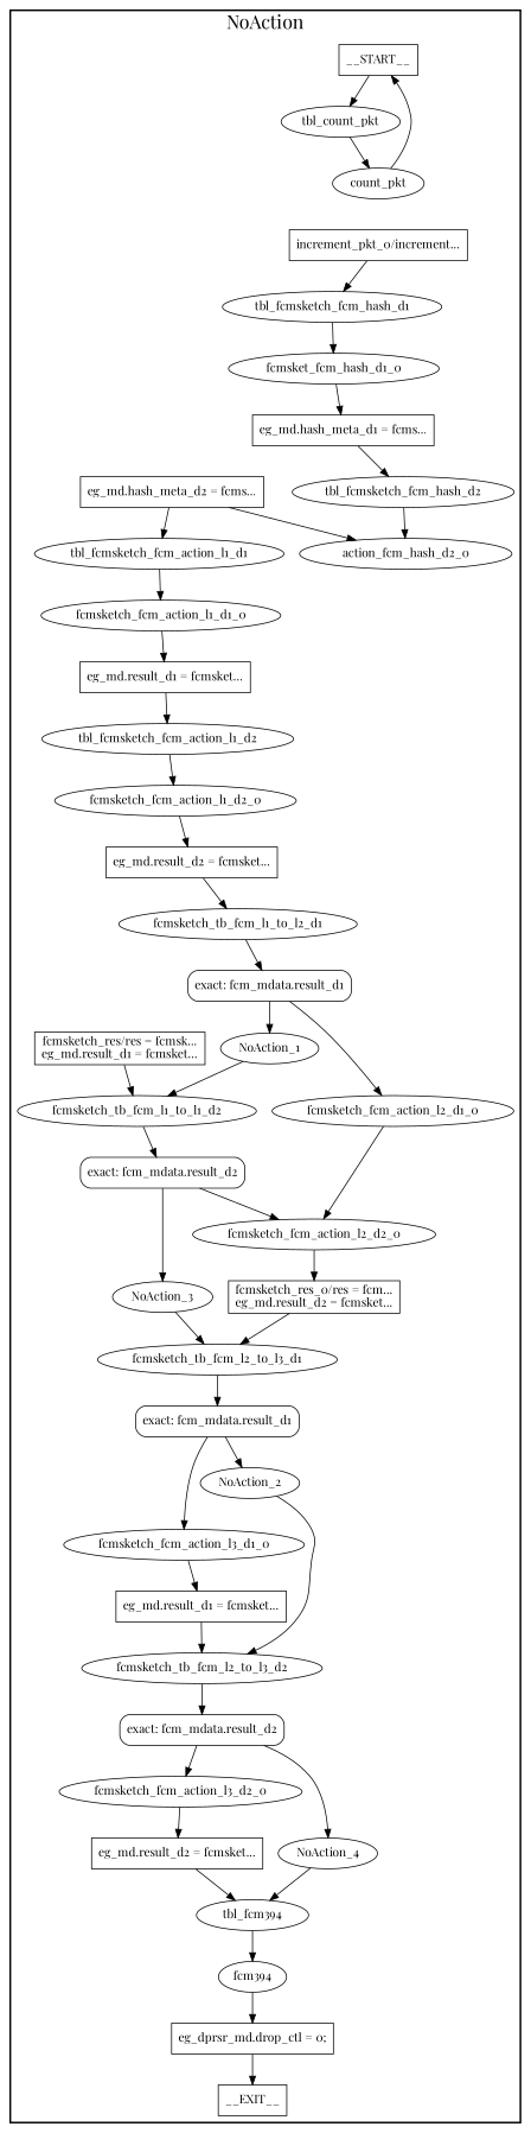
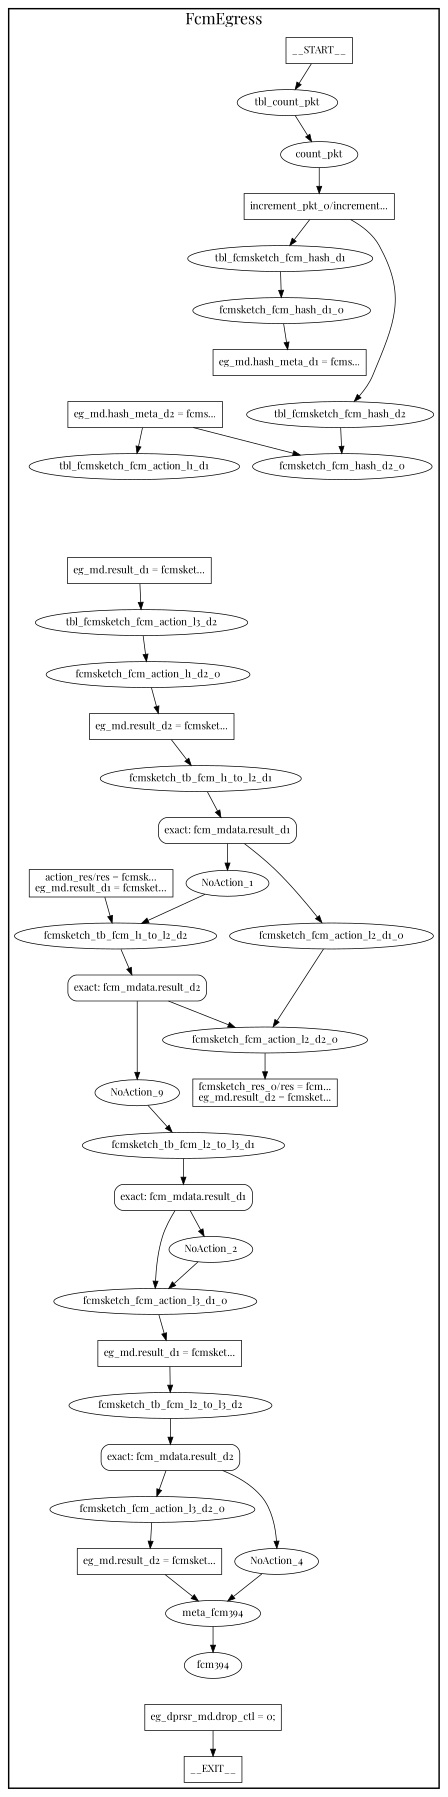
  digraph {
    fontname="Playfair Display"
    node [fontname="Playfair Display" shape=ellipse style=solid]
    edge [fontname="Playfair Display"]
    n1 [label=__START__ shape=rectangle]
    n2 [label=tbl_count_pkt]
    n3 [label=__EXIT__ shape=rectangle]
    n4 [label=count_pkt]
    n5 [label="increment_pkt_0/increment..." shape=rectangle]
    n6 [label=tbl_fcmsketch_fcm_hash_d1]
-   n7 [label=fcmsket_fcm_hash_d1_0]
+   n7 [label=fcmsketch_fcm_hash_d1_0]
    n8 [label="eg_md.hash_meta_d1 = fcms..." shape=rectangle]
    n9 [label=tbl_fcmsketch_fcm_hash_d2]
-   n10 [label=action_fcm_hash_d2_0]
+   n10 [label=fcmsketch_fcm_hash_d2_0]
    n11 [label="eg_md.hash_meta_d2 = fcms..." shape=rectangle]
    n12 [label=tbl_fcmsketch_fcm_action_l1_d1]
-   n13 [label=fcmsketch_fcm_action_l1_d1_0]
    n14 [label="eg_md.result_d1 = fcmsket..." shape=rectangle]
-   n15 [label=tbl_fcmsketch_fcm_action_l1_d2]
+   n15 [label=tbl_fcmsketch_fcm_action_l3_d2]
    n16 [label=fcmsketch_fcm_action_l1_d2_0]
    n17 [label="eg_md.result_d2 = fcmsket..." shape=rectangle]
    n18 [label=fcmsketch_tb_fcm_l1_to_l2_d1]
    n19 [label="exact: fcm_mdata.result_d1\n" shape=rectangle style=rounded]
    n20 [label=fcmsketch_fcm_action_l2_d1_0]
    n21 [label=NoAction_1]
-   n22 [label="fcmsketch_res/res = fcmsk...\neg_md.result_d1 = fcmsket..." shape=rectangle]
-   n23 [label=fcmsketch_tb_fcm_l1_to_l1_d2]
+   n22 [label="action_res/res = fcmsk...\neg_md.result_d1 = fcmsket..." shape=rectangle]
+   n23 [label=fcmsketch_tb_fcm_l1_to_l2_d2]
    n24 [label="exact: fcm_mdata.result_d2\n" shape=rectangle style=rounded]
    n25 [label=fcmsketch_fcm_action_l2_d2_0]
-   n26 [label=NoAction_3]
+   n26 [label=NoAction_9]
    n27 [label="fcmsketch_res_0/res = fcm...\neg_md.result_d2 = fcmsket..." shape=rectangle]
    n28 [label=fcmsketch_tb_fcm_l2_to_l3_d1]
    n29 [label="exact: fcm_mdata.result_d1\n" shape=rectangle style=rounded]
    n30 [label=fcmsketch_fcm_action_l3_d1_0]
    n31 [label=NoAction_2]
    n32 [label="eg_md.result_d1 = fcmsket..." shape=rectangle]
    n33 [label=fcmsketch_tb_fcm_l2_to_l3_d2]
    n34 [label="exact: fcm_mdata.result_d2\n" shape=rectangle style=rounded]
    n35 [label=fcmsketch_fcm_action_l3_d2_0]
    n36 [label=NoAction_4]
    n37 [label="eg_md.result_d2 = fcmsket..." shape=rectangle]
-   n38 [label=tbl_fcm394]
+   n38 [label=meta_fcm394]
    n39 [label=fcm394]
    n40 [label="eg_dprsr_md.drop_ctl = 0;" shape=rectangle]
    subgraph cluster_1 {
      fontsize="22pt"
-     label=NoAction
+     label=FcmEgress
      style=bold
      n1
      n2
      n3
      n4
      n5
      n6
      n7
      n8
      n9
      n10
      n11
      n12
-     n13
      n14
      n15
      n16
      n17
      n18
      n19
      n20
      n21
      n22
      n23
      n24
      n25
      n26
      n27
      n28
      n29
      n30
      n31
      n32
      n33
      n34
      n35
      n36
      n37
      n38
      n39
      n40
    }
    n1 -> n2
    n2 -> n4
-   n4 -> n1
+   n4 -> n5
    n5 -> n6
    n6 -> n7
    n7 -> n8
-   n8 -> n9
+   n5 -> n9
    n9 -> n10
    n11 -> n10
    n11 -> n12
-   n12 -> n13
-   n13 -> n14
    n14 -> n15
    n15 -> n16
    n16 -> n17
    n17 -> n18
    n18 -> n19
    n19 -> n20
    n19 -> n21
    n20 -> n25
    n21 -> n23
    n22 -> n23
    n23 -> n24
    n24 -> n25
    n24 -> n26
    n25 -> n27
    n26 -> n28
-   n27 -> n28
    n28 -> n29
    n29 -> n30
    n29 -> n31
    n30 -> n32
-   n31 -> n33
+   n31 -> n30
    n32 -> n33
    n33 -> n34
    n34 -> n35
    n34 -> n36
    n35 -> n37
    n36 -> n38
    n37 -> n38
    n38 -> n39
-   n39 -> n40
    n40 -> n3
  }
